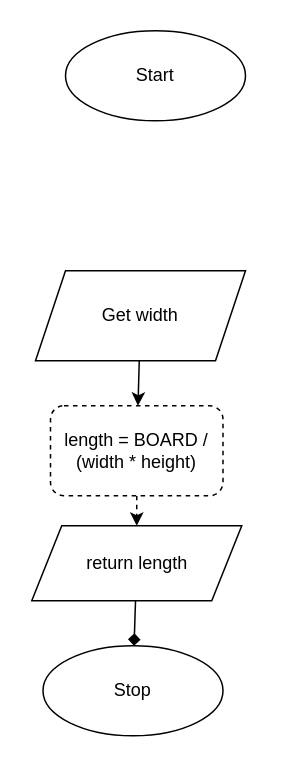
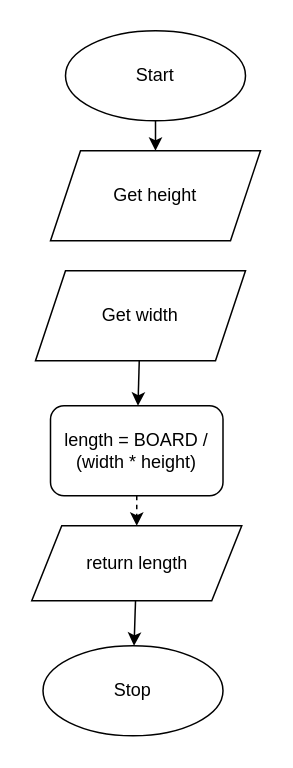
  <mxCell id="0" />
  <mxCell id="1" parent="0" />
+ <mxCell id="2" value="" style="edgeStyle=none;html=1;" edge="1" parent="1" source="3" target="6"><mxGeometry relative="1" as="geometry" /></mxCell>
  <mxCell id="3" value="Start" style="ellipse;whiteSpace=wrap;html=1;" parent="1" vertex="1"><mxGeometry x="43" y="20" width="120" height="60" as="geometry" /></mxCell>
- <mxCell id="4" value="" style="edgeStyle=none;html=1;endArrow=diamond;" edge="1" parent="1" source="5" target="11"><mxGeometry relative="1" as="geometry" /></mxCell>
+ <mxCell id="4" value="" style="edgeStyle=none;html=1;" edge="1" parent="1" source="5" target="11"><mxGeometry relative="1" as="geometry" /></mxCell>
  <mxCell id="5" value="return length" style="shape=parallelogram;perimeter=parallelogramPerimeter;whiteSpace=wrap;html=1;fixedSize=1;" parent="1" vertex="1"><mxGeometry x="20.5" y="350" width="140" height="50" as="geometry" /></mxCell>
+ <mxCell id="6" value="Get height" style="shape=parallelogram;perimeter=parallelogramPerimeter;whiteSpace=wrap;html=1;fixedSize=1;" vertex="1" parent="1"><mxGeometry x="33" y="100" width="140" height="60" as="geometry" /></mxCell>
  <mxCell id="7" value="" style="edgeStyle=none;html=1;" edge="1" parent="1" source="8" target="10"><mxGeometry relative="1" as="geometry" /></mxCell>
  <mxCell id="8" value="Get width" style="shape=parallelogram;perimeter=parallelogramPerimeter;whiteSpace=wrap;html=1;fixedSize=1;" vertex="1" parent="1"><mxGeometry x="23" y="180" width="140" height="60" as="geometry" /></mxCell>
  <mxCell id="9" value="" style="edgeStyle=none;html=1;dashed=1;" edge="1" parent="1" source="10" target="5"><mxGeometry relative="1" as="geometry" /></mxCell>
- <mxCell id="10" value="length = BOARD / (width * height)" style="rounded=1;whiteSpace=wrap;html=1;dashed=1;" vertex="1" parent="1"><mxGeometry x="33" y="270" width="115" height="60" as="geometry" /></mxCell>
+ <mxCell id="10" value="length = BOARD / (width * height)" style="rounded=1;whiteSpace=wrap;html=1;" vertex="1" parent="1"><mxGeometry x="33" y="270" width="115" height="60" as="geometry" /></mxCell>
  <mxCell id="11" value="Stop" style="ellipse;whiteSpace=wrap;html=1;" vertex="1" parent="1"><mxGeometry x="28" y="430" width="120" height="60" as="geometry" /></mxCell>
